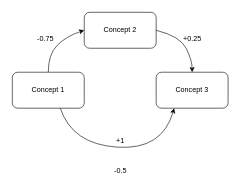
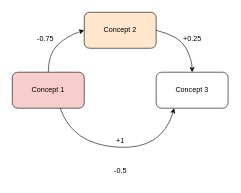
  <mxCell id="0" />
  <mxCell id="1" parent="0" />
- <mxCell id="2" value="Concept 1" style="rounded=1;whiteSpace=wrap;html=1;" vertex="1" parent="1"><mxGeometry x="20" y="120" width="120" height="60" as="geometry" /></mxCell>
- <mxCell id="3" value="Concept 2" style="rounded=1;whiteSpace=wrap;html=1;" vertex="1" parent="1"><mxGeometry x="140" y="20" width="120" height="60" as="geometry" /></mxCell>
+ <mxCell id="2" value="Concept 1" style="rounded=1;whiteSpace=wrap;html=1;fillColor=#f8cecc;" vertex="1" parent="1"><mxGeometry x="20" y="120" width="120" height="60" as="geometry" /></mxCell>
+ <mxCell id="3" value="Concept 2" style="rounded=1;whiteSpace=wrap;html=1;fillColor=#ffe6cc;" vertex="1" parent="1"><mxGeometry x="140" y="20" width="120" height="60" as="geometry" /></mxCell>
  <mxCell id="4" value="Concept 3" style="rounded=1;whiteSpace=wrap;html=1;" vertex="1" parent="1"><mxGeometry x="260" y="120" width="120" height="60" as="geometry" /></mxCell>
  <mxCell id="5" value="" style="curved=1;endArrow=classic;html=1;rounded=0;exitX=0.5;exitY=0;exitDx=0;exitDy=0;" edge="1" parent="1" source="2"><mxGeometry width="50" height="50" relative="1" as="geometry"><mxPoint x="90" y="100" as="sourcePoint" /><mxPoint x="140" y="50" as="targetPoint" /><Array as="points"><mxPoint x="80" y="90" /><mxPoint x="110" y="60" /></Array></mxGeometry></mxCell>
  <mxCell id="6" value="" style="curved=1;endArrow=classic;html=1;rounded=0;exitX=0.5;exitY=0;exitDx=0;exitDy=0;" edge="1" parent="1"><mxGeometry width="50" height="50" relative="1" as="geometry"><mxPoint x="260" y="50" as="sourcePoint" /><mxPoint x="320" y="120" as="targetPoint" /><Array as="points"><mxPoint x="300" y="60" /><mxPoint x="320" y="100" /></Array></mxGeometry></mxCell>
  <mxCell id="7" value="" style="curved=1;endArrow=classic;html=1;rounded=0;exitX=0.5;exitY=1;exitDx=0;exitDy=0;entryX=0.25;entryY=1;entryDx=0;entryDy=0;" edge="1" parent="1" target="4"><mxGeometry width="50" height="50" relative="1" as="geometry"><mxPoint x="100" y="180" as="sourcePoint" /><mxPoint x="330" y="180" as="targetPoint" /><Array as="points"><mxPoint x="120" y="240" /><mxPoint x="270" y="250" /></Array></mxGeometry></mxCell>
  <mxCell id="8" value="+1" style="text;html=1;resizable=0;autosize=1;align=center;verticalAlign=middle;points=[];fillColor=none;strokeColor=none;rounded=0;" vertex="1" parent="1"><mxGeometry x="180" y="220" width="40" height="30" as="geometry" /></mxCell>
  <mxCell id="9" value="-0.5" style="text;html=1;resizable=0;autosize=1;align=center;verticalAlign=middle;points=[];fillColor=none;strokeColor=none;rounded=0;" vertex="1" parent="1"><mxGeometry x="180" y="270" width="40" height="30" as="geometry" /></mxCell>
  <mxCell id="10" value="+0.25" style="text;html=1;resizable=0;autosize=1;align=center;verticalAlign=middle;points=[];fillColor=none;strokeColor=none;rounded=0;" vertex="1" parent="1"><mxGeometry x="295" y="50" width="50" height="30" as="geometry" /></mxCell>
  <mxCell id="11" value="-0.75" style="text;html=1;resizable=0;autosize=1;align=center;verticalAlign=middle;points=[];fillColor=none;strokeColor=none;rounded=0;" vertex="1" parent="1"><mxGeometry x="50" y="50" width="50" height="30" as="geometry" /></mxCell>
